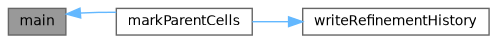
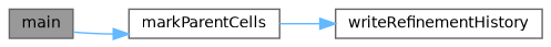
  digraph {
    rankdir=LR
    node [color=grey40 fillcolor=white fontname=Helvetica fontsize=10 shape=box style=filled]
    edge [color=steelblue1 fontname=Helvetica fontsize=10 labelfontname=Helvetica labelfontsize=10 style=solid]
    n1 [color=gray40 fillcolor=grey60 fontcolor=black height=0.2 label=main width=0.4]
    n2 [height=0.2 label=markParentCells width=0.4]
    n3 [height=0.2 label=writeRefinementHistory width=0.4]
-   n2 -> n1
+   n1 -> n2
    n2 -> n3
  }
